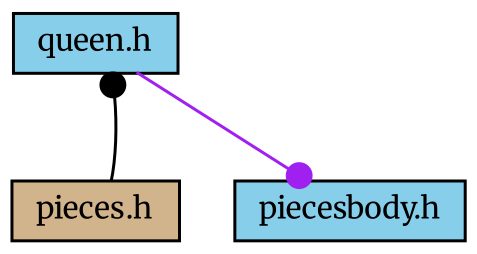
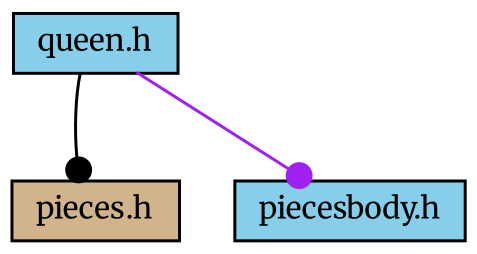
  digraph {
    fontname=Merriweather
    node [color=black fillcolor=skyblue fontname=Merriweather fontsize=10 shape=record style=filled]
    edge [arrowhead=dot fontname=Merriweather fontsize=10 labelfontname=Helvetica labelfontsize=10 style=solid]
    n1 [fontcolor=black height=0.2 label="queen.h" width=0.4]
    n2 [fillcolor=tan height=0.2 label="pieces.h" width=0.4]
    n3 [height=0.2 label="piecesbody.h" width=0.4]
-   n2 -> n1 [color=black]
+   n1 -> n2 [color=black]
    n1 -> n3 [color=purple]
  }
